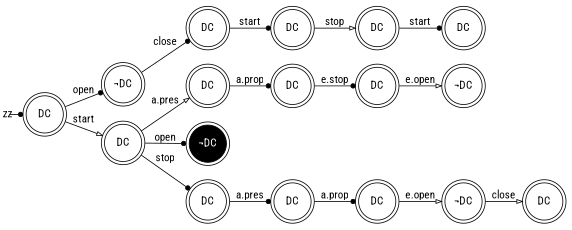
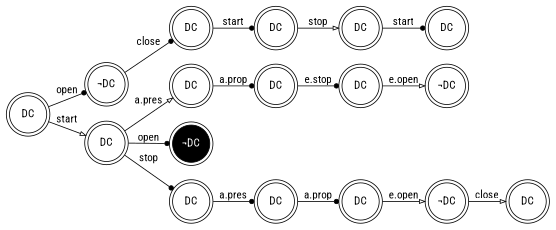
  digraph {
    pack=true
    rankdir=LR
    ranksep=0
    fontname="Roboto Condensed"
    node [color=black fixedsize=true shape=doublecircle fontname="Roboto Condensed"]
    edge [arrowsize=0.7 arrowhead=dot fontname="Roboto Condensed"]
-   zz [color=white fillcolor=white height=0.05 shape=circle style=filled width=0.05]
    n2 [height=0.65 label=DC width=0.65]
    n3 [height=0.65 label="&not;DC" width=0.65]
    n4 [height=0.65 label=DC width=0.65]
    n5 [height=0.65 label=DC width=0.65]
    n6 [height=0.65 label=DC width=0.65]
    n7 [fillcolor=black fontcolor=white height=0.65 label="&not;DC" style=filled width=0.65]
    n8 [height=0.65 label=DC width=0.65]
    n9 [height=0.65 label=DC width=0.65]
    n10 [height=0.65 label=DC width=0.65]
    n11 [height=0.65 label=DC width=0.65]
    n12 [height=0.65 label=DC width=0.65]
    n13 [height=0.65 label=DC width=0.65]
    n14 [height=0.65 label=DC width=0.65]
    n15 [height=0.65 label=DC width=0.65]
    n16 [height=0.65 label="&not;DC" width=0.65]
    n17 [height=0.65 label="&not;DC" width=0.65]
    n18 [height=0.65 label=DC width=0.65]
-   zz -> n2
    n2 -> n3 [label=open]
    n2 -> n4 [label=start arrowhead=onormal]
    n3 -> n5 [label=close]
    n4 -> n6 [label="a.pres" arrowhead=onormal]
    n4 -> n7 [label=open]
    n4 -> n8 [label=stop]
    n5 -> n9 [label=start]
    n6 -> n10 [label="a.prop"]
    n8 -> n11 [label="a.pres"]
    n9 -> n12 [label=stop arrowhead=onormal]
    n10 -> n13 [label="e.stop"]
    n11 -> n14 [label="a.prop"]
    n12 -> n15 [label=start]
    n13 -> n16 [label="e.open" arrowhead=onormal]
    n14 -> n17 [label="e.open" arrowhead=onormal]
    n17 -> n18 [label=close arrowhead=onormal]
  }
